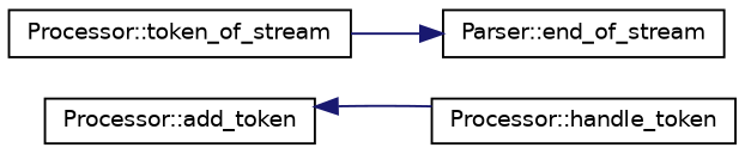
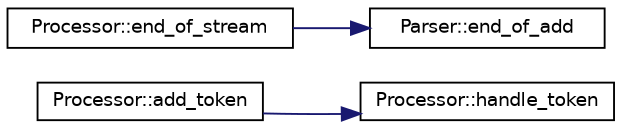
  digraph {
    rankdir=LR
    node [color=black fillcolor=white fontname=Helvetica fontsize=10 shape=record style=filled]
    edge [color=midnightblue fontname=Helvetica fontsize=10 labelfontname=Helvetica labelfontsize=10 style=solid]
    n1 [height=0.2 label="Processor::add_token" width=0.4]
    n2 [height=0.2 label="Processor::handle_token" width=0.4]
-   n3 [height=0.2 label="Processor::token_of_stream" width=0.4]
-   n4 [height=0.2 label="Parser::end_of_stream" width=0.4]
-   n2 -> n1
+   n3 [height=0.2 label="Processor::end_of_stream" width=0.4]
+   n4 [height=0.2 label="Parser::end_of_add" width=0.4]
+   n1 -> n2
    n3 -> n4
  }
